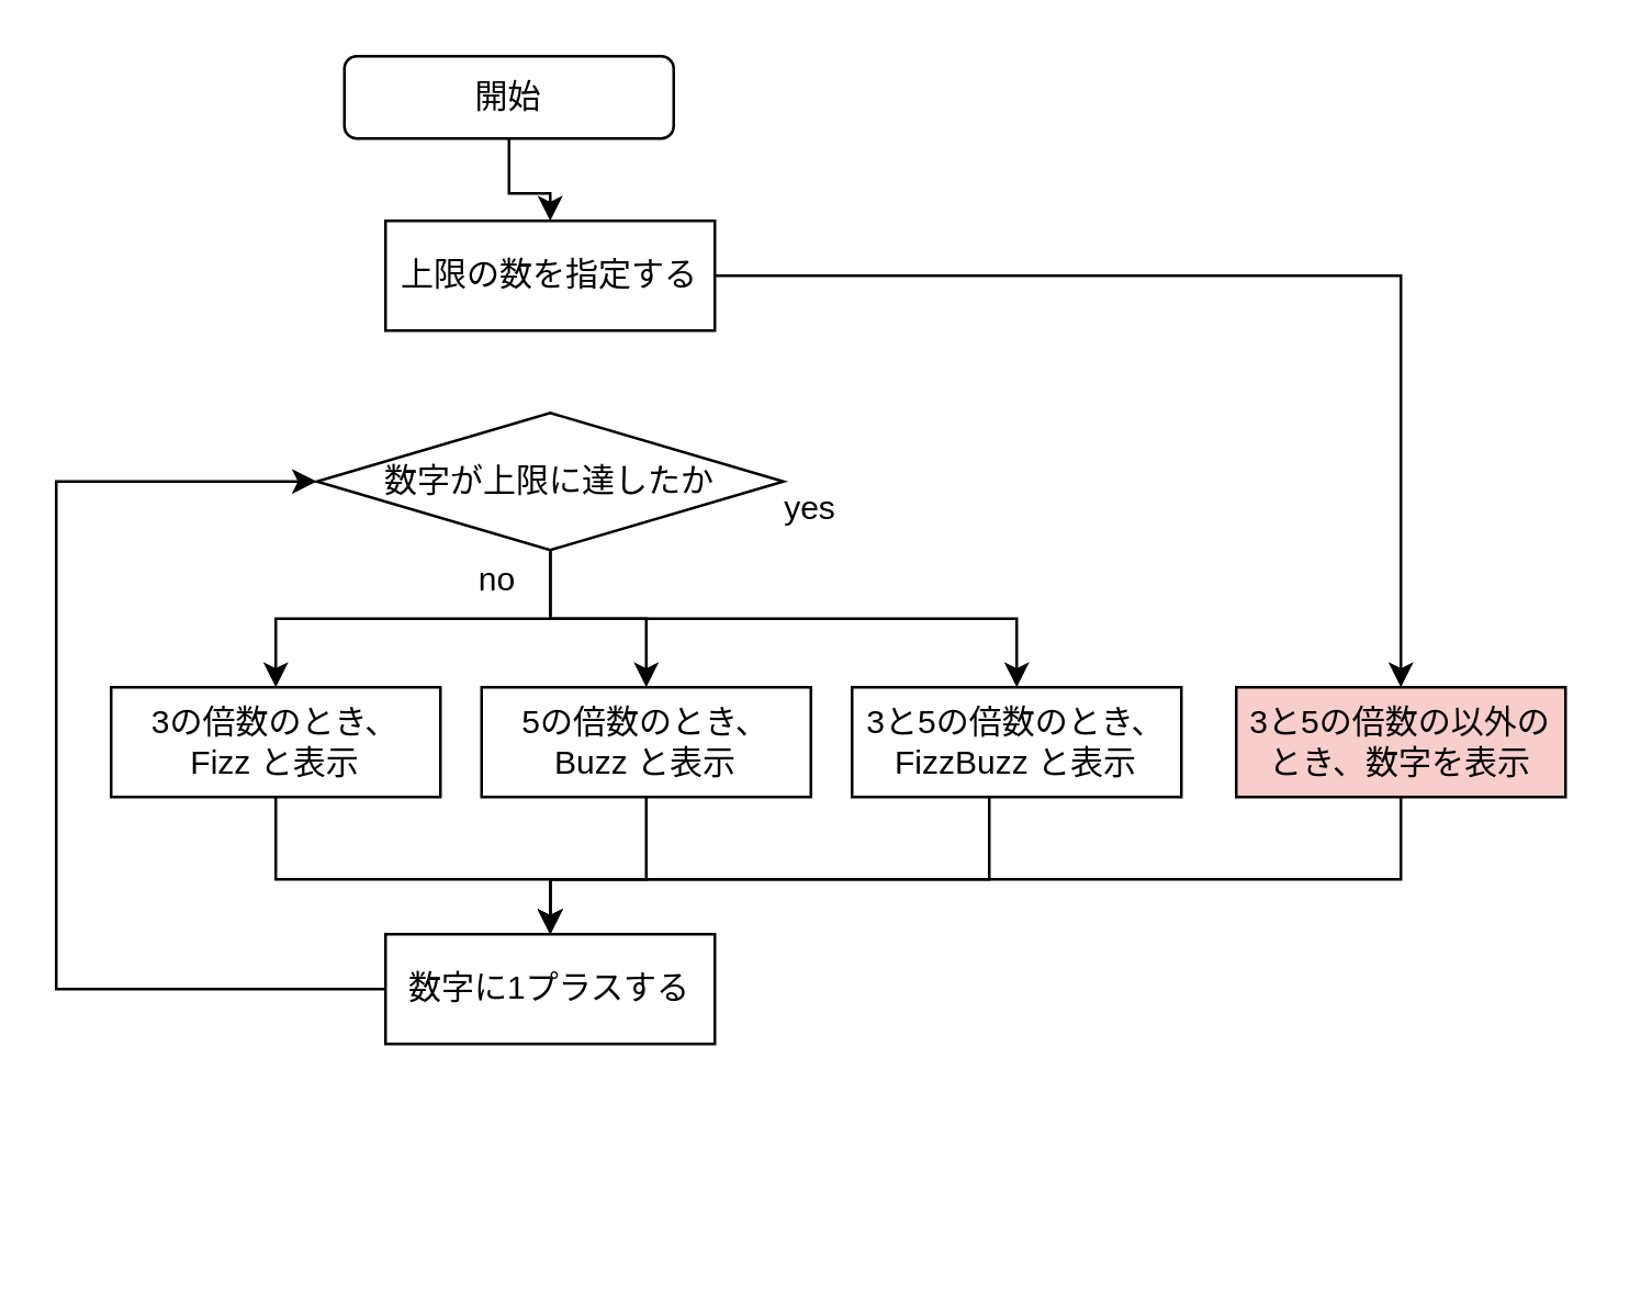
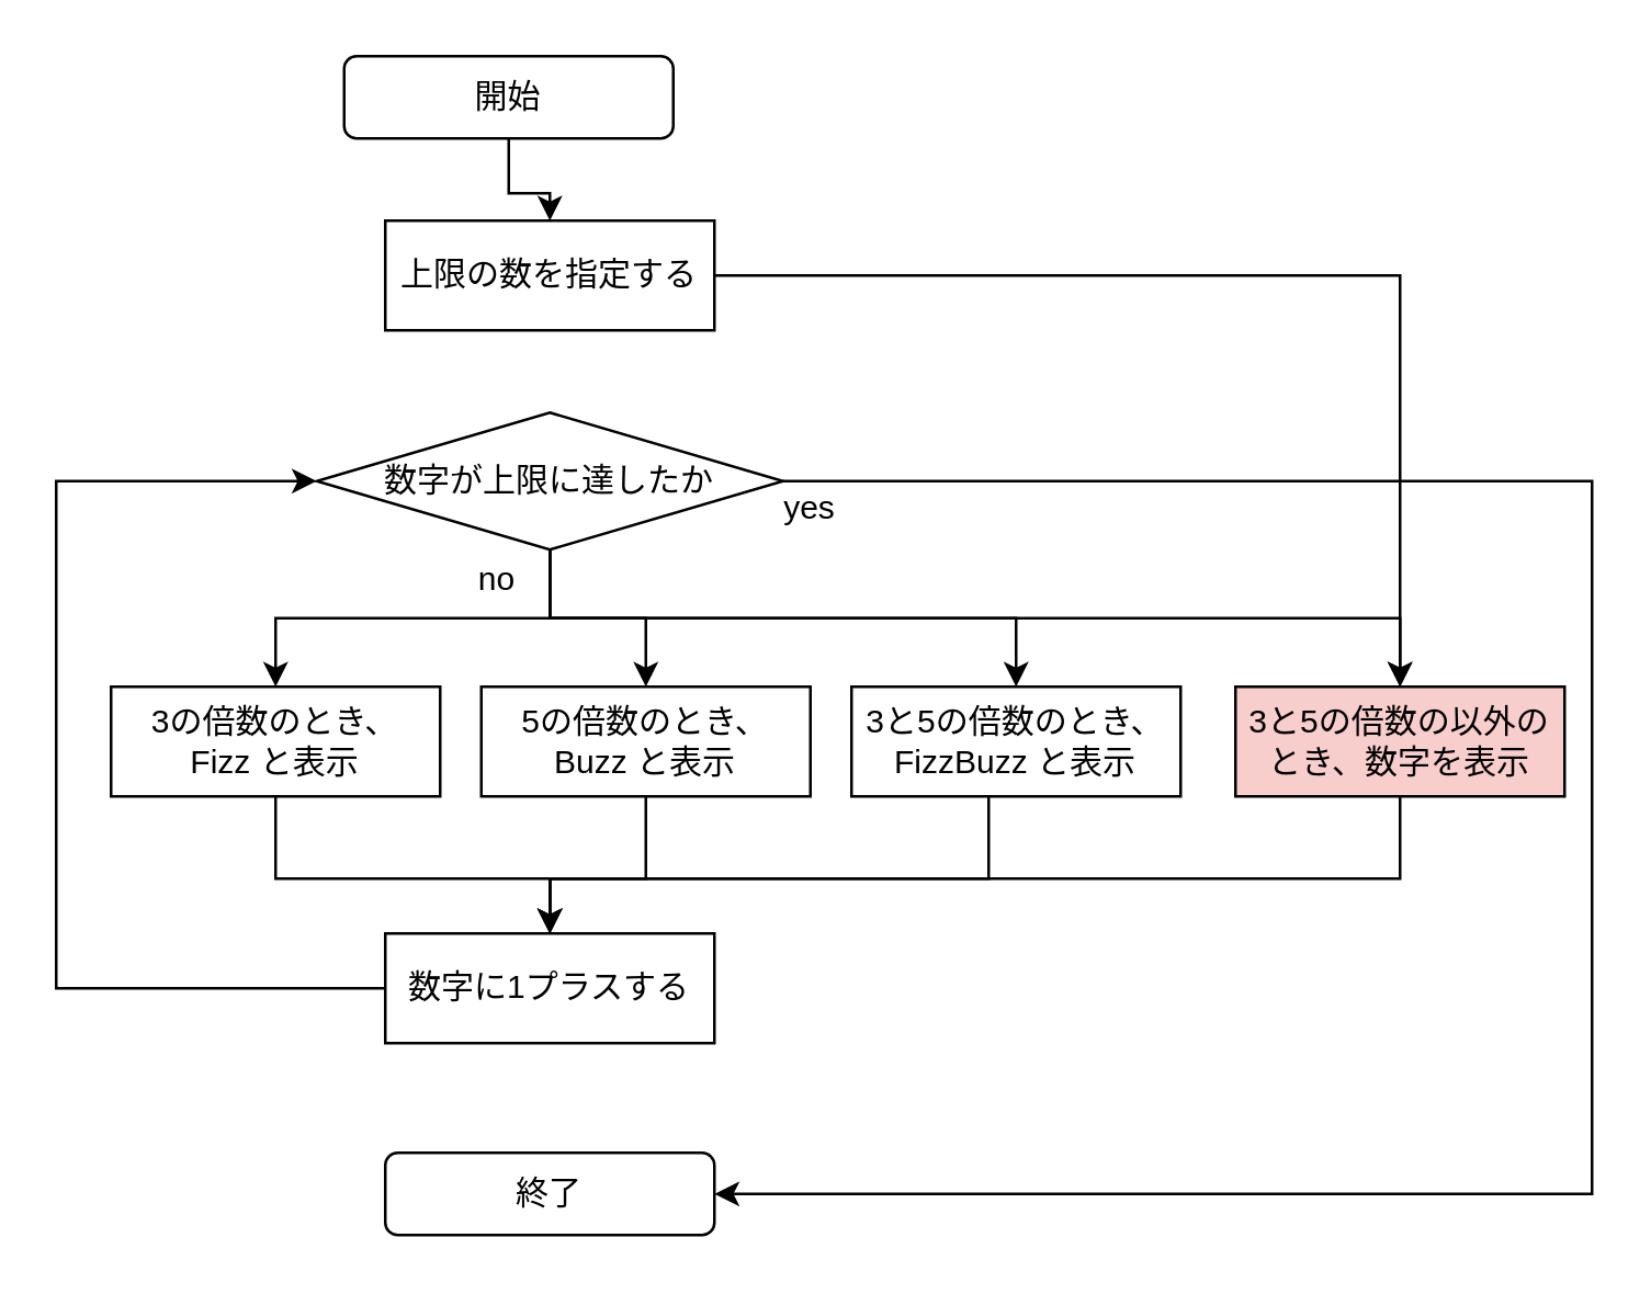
  <mxCell id="0" />
  <mxCell id="1" parent="0" />
  <mxCell id="2" value="" style="edgeStyle=orthogonalEdgeStyle;rounded=0;orthogonalLoop=1;jettySize=auto;html=1;" edge="1" parent="1" source="3" target="5"><mxGeometry relative="1" as="geometry" /></mxCell>
  <mxCell id="3" value="開始" style="rounded=1;whiteSpace=wrap;html=1;" vertex="1" parent="1"><mxGeometry x="125" y="20" width="120" height="30" as="geometry" /></mxCell>
  <mxCell id="4" value="" style="edgeStyle=orthogonalEdgeStyle;rounded=0;orthogonalLoop=1;jettySize=auto;html=1;" edge="1" parent="1" source="5" target="16"><mxGeometry relative="1" as="geometry" /></mxCell>
  <mxCell id="5" value="上限の数を指定する" style="rounded=0;whiteSpace=wrap;html=1;" vertex="1" parent="1"><mxGeometry x="140" y="80" width="120" height="40" as="geometry" /></mxCell>
  <mxCell id="6" value="" style="edgeStyle=orthogonalEdgeStyle;rounded=0;orthogonalLoop=1;jettySize=auto;html=1;" edge="1" parent="1" source="8" target="12"><mxGeometry relative="1" as="geometry" /></mxCell>
+ <mxCell id="7" value="" style="edgeStyle=orthogonalEdgeStyle;rounded=0;orthogonalLoop=1;jettySize=auto;html=1;entryX=1;entryY=0.5;entryDx=0;entryDy=0;" edge="1" parent="1" source="8" target="17"><mxGeometry relative="1" as="geometry"><mxPoint x="450" y="175" as="targetPoint" /><Array as="points"><mxPoint x="580" y="175" /><mxPoint x="580" y="435" /></Array></mxGeometry></mxCell>
  <mxCell id="8" value="数字が上限に達したか" style="rhombus;whiteSpace=wrap;html=1;" vertex="1" parent="1"><mxGeometry x="115" y="150" width="170" height="50" as="geometry" /></mxCell>
  <mxCell id="9" value="" style="edgeStyle=orthogonalEdgeStyle;rounded=0;orthogonalLoop=1;jettySize=auto;html=1;entryX=0.5;entryY=0;entryDx=0;entryDy=0;" edge="1" parent="1" source="10" target="23"><mxGeometry relative="1" as="geometry"><mxPoint x="100" y="350" as="targetPoint" /><Array as="points"><mxPoint x="100" y="320" /><mxPoint x="200" y="320" /></Array></mxGeometry></mxCell>
  <mxCell id="10" value="3の倍数のとき、&lt;br&gt;Fizz と表示" style="rounded=0;whiteSpace=wrap;html=1;" vertex="1" parent="1"><mxGeometry x="40" y="250" width="120" height="40" as="geometry" /></mxCell>
  <mxCell id="11" value="" style="edgeStyle=orthogonalEdgeStyle;rounded=0;orthogonalLoop=1;jettySize=auto;html=1;" edge="1" parent="1" source="12" target="23"><mxGeometry relative="1" as="geometry"><Array as="points"><mxPoint x="235" y="320" /><mxPoint x="200" y="320" /></Array></mxGeometry></mxCell>
  <mxCell id="12" value="5の倍数のとき、&lt;br&gt;Buzz と表示" style="rounded=0;whiteSpace=wrap;html=1;" vertex="1" parent="1"><mxGeometry x="175" y="250" width="120" height="40" as="geometry" /></mxCell>
  <mxCell id="13" value="" style="edgeStyle=orthogonalEdgeStyle;rounded=0;orthogonalLoop=1;jettySize=auto;html=1;entryX=0.5;entryY=0;entryDx=0;entryDy=0;" edge="1" parent="1" source="14" target="23"><mxGeometry relative="1" as="geometry"><mxPoint x="370" y="390" as="targetPoint" /><Array as="points"><mxPoint x="360" y="320" /><mxPoint x="200" y="320" /></Array></mxGeometry></mxCell>
  <mxCell id="14" value="3と5の倍数のとき、FizzBuzz と表示" style="rounded=0;whiteSpace=wrap;html=1;" vertex="1" parent="1"><mxGeometry x="310" y="250" width="120" height="40" as="geometry" /></mxCell>
  <mxCell id="15" value="" style="edgeStyle=orthogonalEdgeStyle;rounded=0;orthogonalLoop=1;jettySize=auto;html=1;entryX=0.5;entryY=0;entryDx=0;entryDy=0;" edge="1" parent="1" source="16" target="23"><mxGeometry relative="1" as="geometry"><mxPoint x="510" y="390" as="targetPoint" /><Array as="points"><mxPoint x="510" y="320" /><mxPoint x="200" y="320" /></Array></mxGeometry></mxCell>
  <mxCell id="16" value="3と5の倍数の以外のとき、数字を表示" style="rounded=0;whiteSpace=wrap;html=1;fillColor=#f8cecc;" vertex="1" parent="1"><mxGeometry x="450" y="250" width="120" height="40" as="geometry" /></mxCell>
+ <mxCell id="17" value="終了" style="rounded=1;whiteSpace=wrap;html=1;" vertex="1" parent="1"><mxGeometry x="140" y="420" width="120" height="30" as="geometry" /></mxCell>
  <mxCell id="18" value="" style="edgeStyle=orthogonalEdgeStyle;rounded=0;orthogonalLoop=1;jettySize=auto;html=1;entryX=0.5;entryY=0;entryDx=0;entryDy=0;exitX=0.5;exitY=1;exitDx=0;exitDy=0;" edge="1" parent="1" source="8" target="14"><mxGeometry relative="1" as="geometry"><mxPoint x="210" y="210" as="sourcePoint" /><mxPoint x="245" y="260" as="targetPoint" /></mxGeometry></mxCell>
+ <mxCell id="19" value="" style="edgeStyle=orthogonalEdgeStyle;rounded=0;orthogonalLoop=1;jettySize=auto;html=1;entryX=0.5;entryY=0;entryDx=0;entryDy=0;exitX=0.5;exitY=1;exitDx=0;exitDy=0;" edge="1" parent="1" source="8" target="16"><mxGeometry relative="1" as="geometry"><mxPoint x="210" y="210" as="sourcePoint" /><mxPoint x="380" y="260" as="targetPoint" /></mxGeometry></mxCell>
  <mxCell id="20" value="" style="edgeStyle=orthogonalEdgeStyle;rounded=0;orthogonalLoop=1;jettySize=auto;html=1;exitX=0.5;exitY=1;exitDx=0;exitDy=0;" edge="1" parent="1" source="8" target="10"><mxGeometry relative="1" as="geometry"><mxPoint x="210" y="210" as="sourcePoint" /><mxPoint x="520" y="260" as="targetPoint" /></mxGeometry></mxCell>
  <mxCell id="21" value="no" style="text;html=1;strokeColor=none;fillColor=none;align=center;verticalAlign=middle;whiteSpace=wrap;rounded=0;" vertex="1" parent="1"><mxGeometry x="171" y="206" width="20" height="10" as="geometry" /></mxCell>
  <mxCell id="22" value="" style="edgeStyle=orthogonalEdgeStyle;rounded=0;orthogonalLoop=1;jettySize=auto;html=1;entryX=0;entryY=0.5;entryDx=0;entryDy=0;" edge="1" parent="1" source="23" target="8"><mxGeometry relative="1" as="geometry"><mxPoint x="0" y="360" as="targetPoint" /><Array as="points"><mxPoint x="20" y="360" /><mxPoint x="20" y="175" /></Array></mxGeometry></mxCell>
  <mxCell id="23" value="数字に1プラスする" style="rounded=0;whiteSpace=wrap;html=1;" vertex="1" parent="1"><mxGeometry x="140" y="340" width="120" height="40" as="geometry" /></mxCell>
  <mxCell id="24" value="yes" style="text;html=1;strokeColor=none;fillColor=none;align=center;verticalAlign=middle;whiteSpace=wrap;rounded=0;" vertex="1" parent="1"><mxGeometry x="285" y="180" width="20" height="10" as="geometry" /></mxCell>
